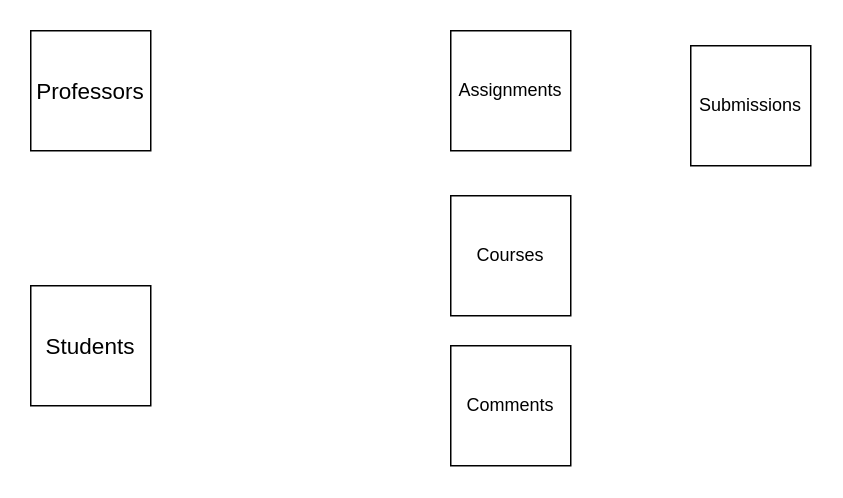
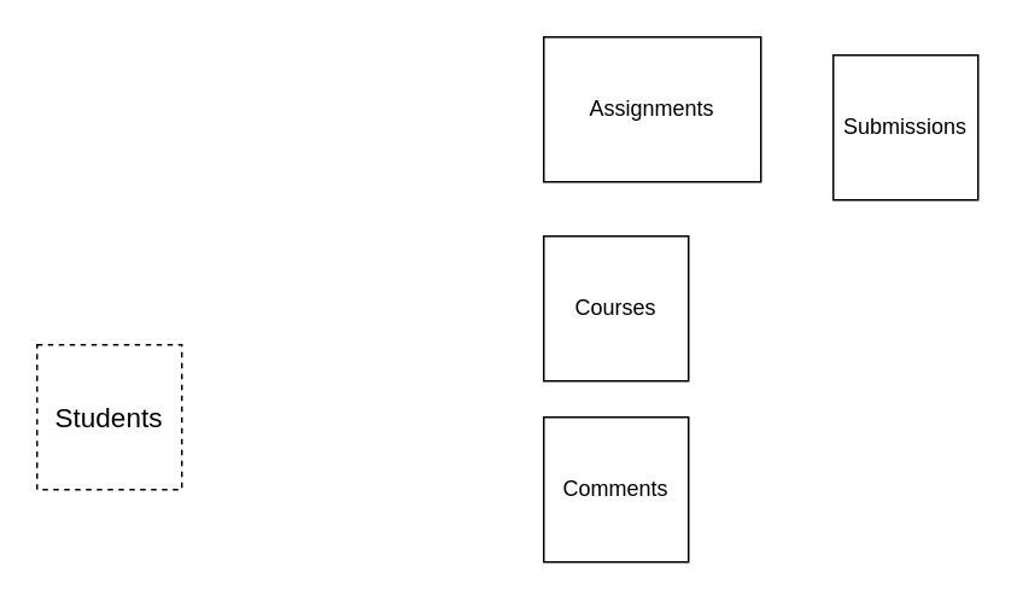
  <mxCell id="0" />
  <mxCell id="1" parent="0" />
- <mxCell id="2" value="&lt;font style=&quot;font-size: 15px&quot;&gt;Professors&lt;/font&gt;" style="whiteSpace=wrap;html=1;aspect=fixed;" vertex="1" parent="1"><mxGeometry x="20" y="20" width="80" height="80" as="geometry" /></mxCell>
- <mxCell id="3" value="&lt;font style=&quot;font-size: 15px&quot;&gt;Students&lt;/font&gt;" style="whiteSpace=wrap;html=1;aspect=fixed;" vertex="1" parent="1"><mxGeometry x="20" y="190" width="80" height="80" as="geometry" /></mxCell>
+ <mxCell id="3" value="&lt;font style=&quot;font-size: 15px&quot;&gt;Students&lt;/font&gt;" style="whiteSpace=wrap;html=1;aspect=fixed;dashed=1;" vertex="1" parent="1"><mxGeometry x="20" y="190" width="80" height="80" as="geometry" /></mxCell>
  <mxCell id="4" value="Courses" style="whiteSpace=wrap;html=1;aspect=fixed;" vertex="1" parent="1"><mxGeometry x="300" y="130" width="80" height="80" as="geometry" /></mxCell>
- <mxCell id="5" value="Assignments" style="whiteSpace=wrap;html=1;aspect=fixed;" vertex="1" parent="1"><mxGeometry x="300" y="20" width="80" height="80" as="geometry" /></mxCell>
+ <mxCell id="5" value="Assignments" style="whiteSpace=wrap;html=1;aspect=fixed;" vertex="1" parent="1"><mxGeometry x="300" y="20" width="120" height="80" as="geometry" /></mxCell>
  <mxCell id="6" value="Submissions" style="whiteSpace=wrap;html=1;aspect=fixed;" vertex="1" parent="1"><mxGeometry x="460" y="30" width="80" height="80" as="geometry" /></mxCell>
  <mxCell id="7" value="Comments" style="whiteSpace=wrap;html=1;aspect=fixed;" vertex="1" parent="1"><mxGeometry x="300" y="230" width="80" height="80" as="geometry" /></mxCell>
